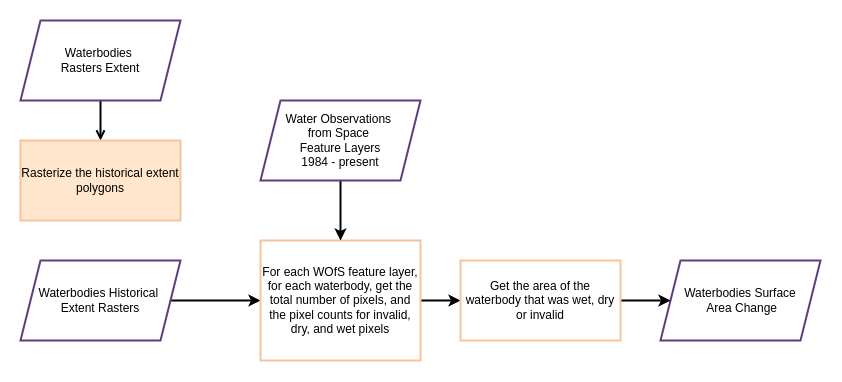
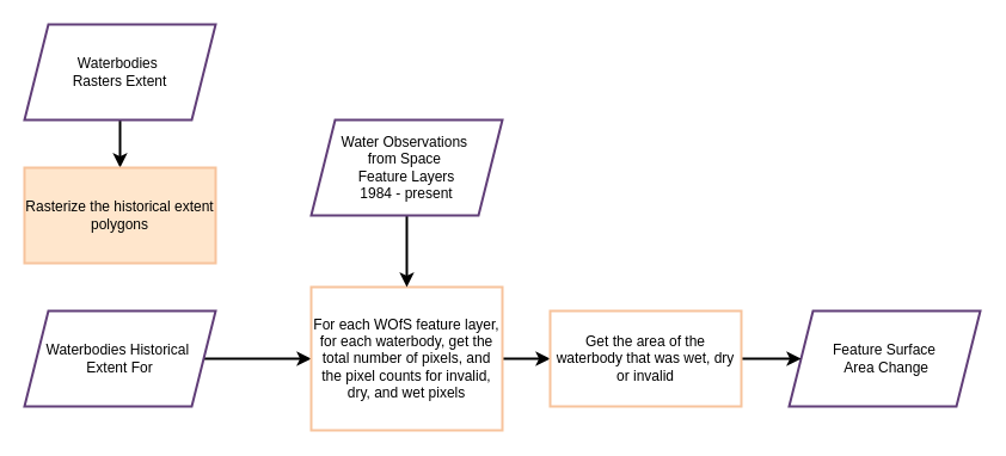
  <mxCell id="0" />
  <mxCell id="1" parent="0" />
  <mxCell id="2" value="" style="edgeStyle=orthogonalEdgeStyle;rounded=0;orthogonalLoop=1;jettySize=auto;html=1;strokeColor=default;strokeWidth=2;align=center;verticalAlign=middle;fontFamily=Helvetica;fontSize=11;fontColor=default;labelBackgroundColor=default;endArrow=classic;" edge="1" parent="1" source="3" target="5"><mxGeometry relative="1" as="geometry" /></mxCell>
- <mxCell id="3" value="Waterbodies Historical&amp;nbsp;&lt;div&gt;Extent Rasters&lt;/div&gt;" style="shape=parallelogram;perimeter=parallelogramPerimeter;whiteSpace=wrap;html=1;fixedSize=1;strokeWidth=2;strokeColor=#613E78;" vertex="1" parent="1"><mxGeometry y="260" width="160" height="80" as="geometry" x="20" /></mxCell>
+ <mxCell id="3" value="Waterbodies Historical&amp;nbsp;&lt;div&gt;Extent For&lt;/div&gt;" style="shape=parallelogram;perimeter=parallelogramPerimeter;whiteSpace=wrap;html=1;fixedSize=1;strokeWidth=2;strokeColor=#613E78;" vertex="1" parent="1"><mxGeometry y="260" width="160" height="80" as="geometry" x="20" /></mxCell>
  <mxCell id="4" value="" style="edgeStyle=orthogonalEdgeStyle;rounded=0;orthogonalLoop=1;jettySize=auto;html=1;strokeColor=default;strokeWidth=2;align=center;verticalAlign=middle;fontFamily=Helvetica;fontSize=11;fontColor=default;labelBackgroundColor=default;endArrow=classic;" edge="1" parent="1" source="5" target="13"><mxGeometry relative="1" as="geometry" /></mxCell>
  <mxCell id="5" value="For each WOfS feature layer, for each waterbody, get the total number of pixels, and the pixel counts for invalid, dry, and wet pixels" style="whiteSpace=wrap;html=1;rounded=0;strokeColor=#F7C39C;strokeWidth=2;align=center;verticalAlign=middle;fontFamily=Helvetica;fontSize=12;fontColor=default;fillColor=default;" vertex="1" parent="1"><mxGeometry x="260" y="240" width="160" height="120" as="geometry" /></mxCell>
- <mxCell id="6" value="" style="edgeStyle=orthogonalEdgeStyle;rounded=0;orthogonalLoop=1;jettySize=auto;html=1;strokeWidth=2;endArrow=open;" edge="1" parent="1" source="7" target="8"><mxGeometry relative="1" as="geometry" /></mxCell>
+ <mxCell id="6" value="" style="edgeStyle=orthogonalEdgeStyle;rounded=0;orthogonalLoop=1;jettySize=auto;html=1;strokeWidth=2;" edge="1" parent="1" source="7" target="8"><mxGeometry relative="1" as="geometry" /></mxCell>
  <mxCell id="7" value="Waterbodies&amp;nbsp;&lt;div&gt;&lt;span style=&quot;background-color: initial;&quot;&gt;Rasters Extent&lt;/span&gt;&lt;/div&gt;" style="shape=parallelogram;perimeter=parallelogramPerimeter;whiteSpace=wrap;html=1;fixedSize=1;strokeWidth=2;strokeColor=#613E78;" vertex="1" parent="1"><mxGeometry y="20" width="160" height="80" as="geometry" x="20" /></mxCell>
  <mxCell id="8" value="Rasterize the historical extent polygons" style="rounded=0;whiteSpace=wrap;html=1;strokeWidth=2;strokeColor=#F7C39C;fillColor=#ffe6cc;" vertex="1" parent="1"><mxGeometry y="140" width="160" height="80" as="geometry" x="20" /></mxCell>
  <mxCell id="9" value="" style="edgeStyle=orthogonalEdgeStyle;rounded=0;orthogonalLoop=1;jettySize=auto;html=1;strokeColor=default;strokeWidth=2;align=center;verticalAlign=middle;fontFamily=Helvetica;fontSize=11;fontColor=default;labelBackgroundColor=default;endArrow=classic;" edge="1" parent="1" source="10" target="5"><mxGeometry relative="1" as="geometry" /></mxCell>
  <mxCell id="10" value="Water Observations&amp;nbsp;&lt;div&gt;from Space&amp;nbsp;&lt;/div&gt;&lt;div&gt;Feature Layers&lt;div&gt;1984 - present&lt;/div&gt;&lt;/div&gt;" style="shape=parallelogram;perimeter=parallelogramPerimeter;whiteSpace=wrap;html=1;fixedSize=1;strokeWidth=2;strokeColor=#613E78;" vertex="1" parent="1"><mxGeometry x="260" y="100" width="160" height="80" as="geometry" /></mxCell>
- <mxCell id="11" value="Waterbodies Surface&lt;div&gt;&amp;nbsp;Area Change&lt;/div&gt;" style="shape=parallelogram;perimeter=parallelogramPerimeter;whiteSpace=wrap;html=1;fixedSize=1;strokeWidth=2;strokeColor=#613E78;" vertex="1" parent="1"><mxGeometry x="660" y="260" width="160" height="80" as="geometry" /></mxCell>
+ <mxCell id="11" value="Feature Surface&lt;div&gt;&amp;nbsp;Area Change&lt;/div&gt;" style="shape=parallelogram;perimeter=parallelogramPerimeter;whiteSpace=wrap;html=1;fixedSize=1;strokeWidth=2;strokeColor=#613E78;" vertex="1" parent="1"><mxGeometry x="660" y="260" width="160" height="80" as="geometry" /></mxCell>
  <mxCell id="12" value="" style="edgeStyle=orthogonalEdgeStyle;rounded=0;orthogonalLoop=1;jettySize=auto;html=1;strokeColor=default;strokeWidth=2;align=center;verticalAlign=middle;fontFamily=Helvetica;fontSize=11;fontColor=default;labelBackgroundColor=default;endArrow=classic;" edge="1" parent="1" source="13" target="11"><mxGeometry relative="1" as="geometry" /></mxCell>
  <mxCell id="13" value="Get the area of the waterbody that was wet, dry or invalid" style="whiteSpace=wrap;html=1;rounded=0;strokeColor=#F7C39C;strokeWidth=2;align=center;verticalAlign=middle;fontFamily=Helvetica;fontSize=12;fontColor=default;fillColor=default;" vertex="1" parent="1"><mxGeometry x="460" y="260" width="160" height="80" as="geometry" /></mxCell>
